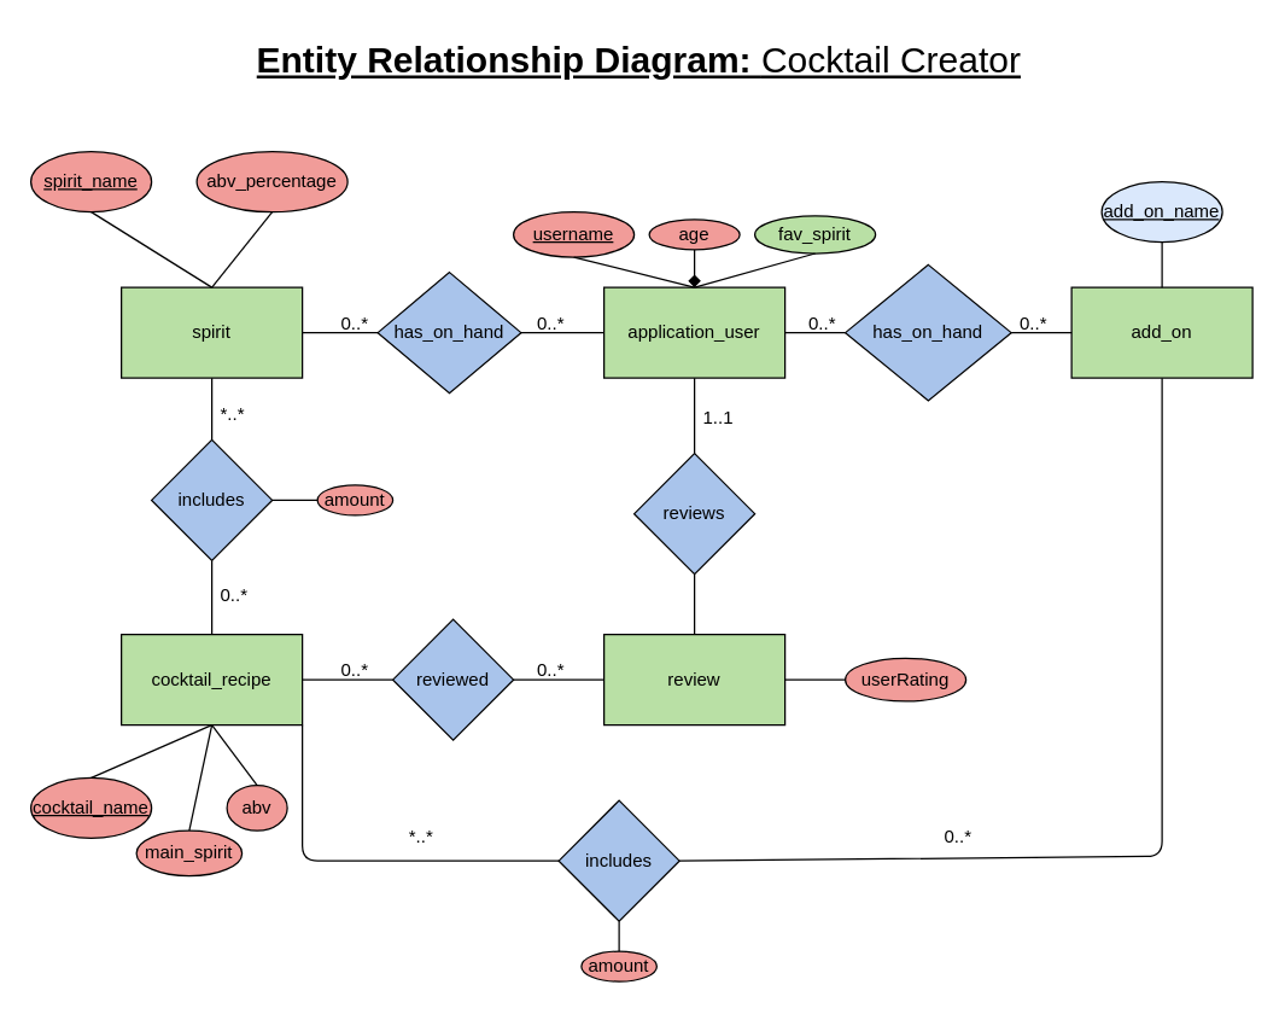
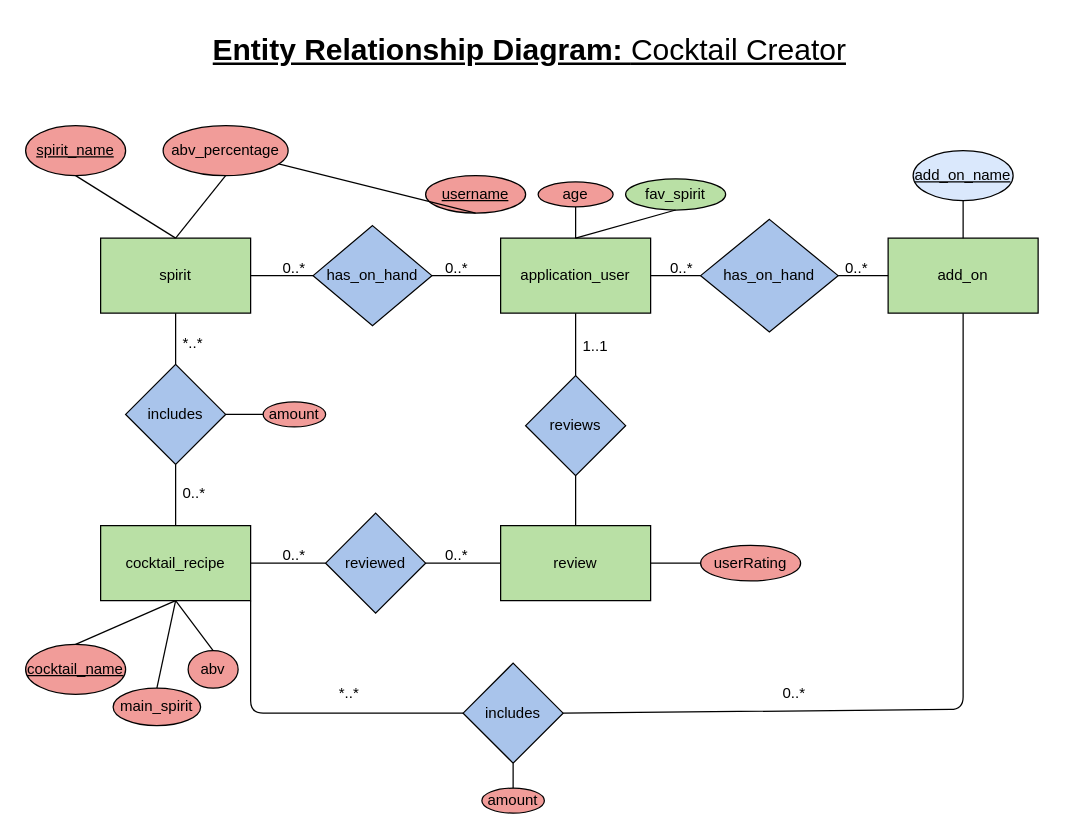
  <mxCell id="0" />
  <mxCell id="1" parent="0" />
  <mxCell id="2" value="spirit" style="rounded=0;whiteSpace=wrap;html=1;fillColor=#B9E0A5;" parent="1" vertex="1"><mxGeometry x="80" y="190" width="120" height="60" as="geometry" /></mxCell>
  <mxCell id="3" value="&lt;u&gt;spirit_name&lt;/u&gt;" style="ellipse;whiteSpace=wrap;html=1;fillColor=#F19C99;" parent="1" vertex="1"><mxGeometry x="20" y="100" width="80" height="40" as="geometry" /></mxCell>
  <mxCell id="4" value="abv_percentage" style="ellipse;whiteSpace=wrap;html=1;fillColor=#F19C99;" parent="1" vertex="1"><mxGeometry x="130" y="100" width="100" height="40" as="geometry" /></mxCell>
  <mxCell id="5" value="" style="endArrow=none;html=1;exitX=0.5;exitY=1;exitDx=0;exitDy=0;entryX=0.5;entryY=0;entryDx=0;entryDy=0;" parent="1" source="4" target="2" edge="1"><mxGeometry width="50" height="50" relative="1" as="geometry"><mxPoint x="180" y="320" as="sourcePoint" /><mxPoint x="230" y="270" as="targetPoint" /></mxGeometry></mxCell>
  <mxCell id="6" value="" style="endArrow=none;html=1;exitX=0.5;exitY=1;exitDx=0;exitDy=0;entryX=0.5;entryY=0;entryDx=0;entryDy=0;" parent="1" source="3" target="2" edge="1"><mxGeometry width="50" height="50" relative="1" as="geometry"><mxPoint x="180" y="320" as="sourcePoint" /><mxPoint x="230" y="270" as="targetPoint" /></mxGeometry></mxCell>
  <mxCell id="7" value="add_on" style="rounded=0;whiteSpace=wrap;html=1;fillColor=#B9E0A5;" parent="1" vertex="1"><mxGeometry x="710" y="190" width="120" height="60" as="geometry" /></mxCell>
  <mxCell id="8" value="&lt;u&gt;add_on_name&lt;/u&gt;" style="ellipse;whiteSpace=wrap;html=1;fillColor=#dae8fc;" parent="1" vertex="1"><mxGeometry x="730" y="120" width="80" height="40" as="geometry" /></mxCell>
  <mxCell id="9" value="" style="endArrow=none;html=1;exitX=0.5;exitY=1;exitDx=0;exitDy=0;entryX=0.5;entryY=0;entryDx=0;entryDy=0;" parent="1" source="8" target="7" edge="1"><mxGeometry width="50" height="50" relative="1" as="geometry"><mxPoint x="810" y="320" as="sourcePoint" /><mxPoint x="860" y="270" as="targetPoint" /></mxGeometry></mxCell>
  <mxCell id="10" value="application_user" style="rounded=0;whiteSpace=wrap;html=1;fillColor=#B9E0A5;" parent="1" vertex="1"><mxGeometry x="400" y="190" width="120" height="60" as="geometry" /></mxCell>
  <mxCell id="11" value="&lt;u&gt;username&lt;/u&gt;" style="ellipse;whiteSpace=wrap;html=1;fillColor=#F19C99;" parent="1" vertex="1"><mxGeometry x="340" y="140" width="80" height="30" as="geometry" /></mxCell>
  <mxCell id="12" value="age" style="ellipse;whiteSpace=wrap;html=1;fillColor=#F19C99;" parent="1" vertex="1"><mxGeometry x="430" y="145" width="60" height="20" as="geometry" /></mxCell>
- <mxCell id="13" value="" style="endArrow=diamond;html=1;exitX=0.5;exitY=1;exitDx=0;exitDy=0;entryX=0.5;entryY=0;entryDx=0;entryDy=0;" parent="1" source="12" target="10" edge="1"><mxGeometry width="50" height="50" relative="1" as="geometry"><mxPoint x="500" y="320" as="sourcePoint" /><mxPoint x="550" y="270" as="targetPoint" /></mxGeometry></mxCell>
- <mxCell id="14" value="" style="endArrow=none;html=1;exitX=0.5;exitY=1;exitDx=0;exitDy=0;entryX=0.5;entryY=0;entryDx=0;entryDy=0;" parent="1" source="11" target="10" edge="1"><mxGeometry width="50" height="50" relative="1" as="geometry"><mxPoint x="500" y="320" as="sourcePoint" /><mxPoint x="550" y="270" as="targetPoint" /></mxGeometry></mxCell>
+ <mxCell id="13" value="" style="endArrow=none;html=1;exitX=0.5;exitY=1;exitDx=0;exitDy=0;entryX=0.5;entryY=0;entryDx=0;entryDy=0;" parent="1" source="12" target="10" edge="1"><mxGeometry width="50" height="50" relative="1" as="geometry"><mxPoint x="500" y="320" as="sourcePoint" /><mxPoint x="550" y="270" as="targetPoint" /></mxGeometry></mxCell>
+ <mxCell id="14" value="" style="endArrow=none;html=1;exitX=0.5;exitY=1;exitDx=0;exitDy=0;" parent="1" source="11" target="4" edge="1"><mxGeometry width="50" height="50" relative="1" as="geometry"><mxPoint x="500" y="320" as="sourcePoint" /><mxPoint x="550" y="270" as="targetPoint" /></mxGeometry></mxCell>
  <mxCell id="15" value="fav_spirit" style="ellipse;whiteSpace=wrap;html=1;fillColor=#b9e0a5;" parent="1" vertex="1"><mxGeometry x="500" y="142.5" width="80" height="25" as="geometry" /></mxCell>
  <mxCell id="16" value="" style="endArrow=none;html=1;exitX=0.5;exitY=1;exitDx=0;exitDy=0;entryX=0.5;entryY=0;entryDx=0;entryDy=0;" parent="1" source="15" target="10" edge="1"><mxGeometry width="50" height="50" relative="1" as="geometry"><mxPoint x="480" y="200" as="sourcePoint" /><mxPoint x="520" y="80" as="targetPoint" /></mxGeometry></mxCell>
  <mxCell id="17" value="has_on_hand" style="rhombus;whiteSpace=wrap;html=1;fillColor=#A9C4EB;" parent="1" vertex="1"><mxGeometry x="250" y="180" width="95" height="80" as="geometry" /></mxCell>
  <mxCell id="18" value="" style="endArrow=none;html=1;exitX=1;exitY=0.5;exitDx=0;exitDy=0;entryX=0;entryY=0.5;entryDx=0;entryDy=0;" parent="1" source="2" target="17" edge="1"><mxGeometry width="50" height="50" relative="1" as="geometry"><mxPoint x="220" y="310" as="sourcePoint" /><mxPoint x="270" y="260" as="targetPoint" /></mxGeometry></mxCell>
  <mxCell id="19" value="" style="endArrow=none;html=1;exitX=1;exitY=0.5;exitDx=0;exitDy=0;entryX=0;entryY=0.5;entryDx=0;entryDy=0;" parent="1" source="17" target="10" edge="1"><mxGeometry width="50" height="50" relative="1" as="geometry"><mxPoint x="220" y="310" as="sourcePoint" /><mxPoint x="270" y="260" as="targetPoint" /></mxGeometry></mxCell>
  <mxCell id="20" value="0..*" style="text;strokeColor=none;fillColor=none;align=left;verticalAlign=top;spacingLeft=4;spacingRight=4;overflow=hidden;rotatable=0;points=[[0,0.5],[1,0.5]];portConstraint=eastwest;" parent="1" vertex="1"><mxGeometry x="220" y="200" width="30" height="26" as="geometry" /></mxCell>
  <mxCell id="21" value="0..*" style="text;strokeColor=none;fillColor=none;align=left;verticalAlign=top;spacingLeft=4;spacingRight=4;overflow=hidden;rotatable=0;points=[[0,0.5],[1,0.5]];portConstraint=eastwest;" parent="1" vertex="1"><mxGeometry x="350" y="200" width="30" height="26" as="geometry" /></mxCell>
  <mxCell id="22" value="has_on_hand" style="rhombus;whiteSpace=wrap;html=1;fillColor=#A9C4EB;" parent="1" vertex="1"><mxGeometry x="560" y="175" width="110" height="90" as="geometry" /></mxCell>
  <mxCell id="23" value="" style="endArrow=none;html=1;exitX=1;exitY=0.5;exitDx=0;exitDy=0;entryX=0;entryY=0.5;entryDx=0;entryDy=0;" parent="1" source="10" target="22" edge="1"><mxGeometry width="50" height="50" relative="1" as="geometry"><mxPoint x="510" y="220" as="sourcePoint" /><mxPoint x="580" y="260" as="targetPoint" /></mxGeometry></mxCell>
  <mxCell id="24" value="" style="endArrow=none;html=1;exitX=1;exitY=0.5;exitDx=0;exitDy=0;" parent="1" source="22" target="7" edge="1"><mxGeometry width="50" height="50" relative="1" as="geometry"><mxPoint x="530" y="310" as="sourcePoint" /><mxPoint x="710" y="220" as="targetPoint" /></mxGeometry></mxCell>
  <mxCell id="25" value="0..*" style="text;strokeColor=none;fillColor=none;align=left;verticalAlign=top;spacingLeft=4;spacingRight=4;overflow=hidden;rotatable=0;points=[[0,0.5],[1,0.5]];portConstraint=eastwest;" parent="1" vertex="1"><mxGeometry x="530" y="200" width="30" height="26" as="geometry" /></mxCell>
  <mxCell id="26" value="0..*" style="text;strokeColor=none;fillColor=none;align=left;verticalAlign=top;spacingLeft=4;spacingRight=4;overflow=hidden;rotatable=0;points=[[0,0.5],[1,0.5]];portConstraint=eastwest;" parent="1" vertex="1"><mxGeometry x="670" y="200" width="30" height="26" as="geometry" /></mxCell>
  <mxCell id="27" value="includes" style="rhombus;whiteSpace=wrap;html=1;fillColor=#A9C4EB;" parent="1" vertex="1"><mxGeometry x="100" y="291" width="80" height="80" as="geometry" /></mxCell>
  <mxCell id="28" value="cocktail_recipe" style="rounded=0;whiteSpace=wrap;html=1;fillColor=#B9E0A5;" parent="1" vertex="1"><mxGeometry x="80" y="420" width="120" height="60" as="geometry" /></mxCell>
  <mxCell id="29" value="" style="endArrow=none;html=1;exitX=0.5;exitY=0;exitDx=0;exitDy=0;entryX=0.5;entryY=1;entryDx=0;entryDy=0;" parent="1" source="28" target="27" edge="1"><mxGeometry width="50" height="50" relative="1" as="geometry"><mxPoint x="540" y="410" as="sourcePoint" /><mxPoint x="590" y="360" as="targetPoint" /></mxGeometry></mxCell>
  <mxCell id="30" value="" style="endArrow=none;html=1;exitX=0.5;exitY=0;exitDx=0;exitDy=0;entryX=0.5;entryY=1;entryDx=0;entryDy=0;" parent="1" source="27" target="2" edge="1"><mxGeometry width="50" height="50" relative="1" as="geometry"><mxPoint x="540" y="410" as="sourcePoint" /><mxPoint x="590" y="360" as="targetPoint" /></mxGeometry></mxCell>
  <mxCell id="31" value="*..*" style="text;strokeColor=none;fillColor=none;align=left;verticalAlign=top;spacingLeft=4;spacingRight=4;overflow=hidden;rotatable=0;points=[[0,0.5],[1,0.5]];portConstraint=eastwest;" parent="1" vertex="1"><mxGeometry x="140" y="260" width="30" height="26" as="geometry" /></mxCell>
  <mxCell id="32" value="0..*" style="text;strokeColor=none;fillColor=none;align=left;verticalAlign=top;spacingLeft=4;spacingRight=4;overflow=hidden;rotatable=0;points=[[0,0.5],[1,0.5]];portConstraint=eastwest;" parent="1" vertex="1"><mxGeometry x="140" y="380" width="30" height="26" as="geometry" /></mxCell>
  <mxCell id="33" value="&lt;u&gt;cocktail_name&lt;/u&gt;" style="ellipse;whiteSpace=wrap;html=1;fillColor=#F19C99;" parent="1" vertex="1"><mxGeometry x="20" y="515" width="80" height="40" as="geometry" /></mxCell>
  <mxCell id="34" value="abv" style="ellipse;whiteSpace=wrap;html=1;fillColor=#F19C99;" parent="1" vertex="1"><mxGeometry x="150" y="520" width="40" height="30" as="geometry" /></mxCell>
  <mxCell id="35" value="" style="endArrow=none;html=1;exitX=0.5;exitY=0;exitDx=0;exitDy=0;" parent="1" source="34" edge="1"><mxGeometry width="50" height="50" relative="1" as="geometry"><mxPoint x="190" y="740" as="sourcePoint" /><mxPoint x="140" y="480" as="targetPoint" /></mxGeometry></mxCell>
  <mxCell id="36" value="" style="endArrow=none;html=1;exitX=0.5;exitY=0;exitDx=0;exitDy=0;entryX=0.5;entryY=1;entryDx=0;entryDy=0;" parent="1" source="33" target="28" edge="1"><mxGeometry width="50" height="50" relative="1" as="geometry"><mxPoint x="190" y="740" as="sourcePoint" /><mxPoint x="150" y="610" as="targetPoint" /></mxGeometry></mxCell>
  <mxCell id="37" value="reviews" style="rhombus;whiteSpace=wrap;html=1;fillColor=#A9C4EB;" parent="1" vertex="1"><mxGeometry x="420" y="300" width="80" height="80" as="geometry" /></mxCell>
  <mxCell id="38" value="review" style="rounded=0;whiteSpace=wrap;html=1;fillColor=#B9E0A5;" parent="1" vertex="1"><mxGeometry x="400" y="420" width="120" height="60" as="geometry" /></mxCell>
  <mxCell id="39" value="" style="endArrow=none;html=1;exitX=0.5;exitY=0;exitDx=0;exitDy=0;entryX=0.5;entryY=1;entryDx=0;entryDy=0;" parent="1" source="37" target="10" edge="1"><mxGeometry width="50" height="50" relative="1" as="geometry"><mxPoint x="460" y="293.5" as="sourcePoint" /><mxPoint x="670" y="440" as="targetPoint" /></mxGeometry></mxCell>
  <mxCell id="40" value="1..1" style="text;strokeColor=none;fillColor=none;align=left;verticalAlign=top;spacingLeft=4;spacingRight=4;overflow=hidden;rotatable=0;points=[[0,0.5],[1,0.5]];portConstraint=eastwest;" parent="1" vertex="1"><mxGeometry x="460" y="262.5" width="30" height="26" as="geometry" /></mxCell>
  <mxCell id="41" value="" style="endArrow=none;html=1;exitX=0.5;exitY=0;exitDx=0;exitDy=0;" parent="1" source="38" target="37" edge="1"><mxGeometry width="50" height="50" relative="1" as="geometry"><mxPoint x="610" y="430" as="sourcePoint" /><mxPoint x="610" y="380" as="targetPoint" /></mxGeometry></mxCell>
  <mxCell id="42" value="reviewed" style="rhombus;whiteSpace=wrap;html=1;fillColor=#A9C4EB;" parent="1" vertex="1"><mxGeometry x="260" y="410" width="80" height="80" as="geometry" /></mxCell>
  <mxCell id="43" value="" style="endArrow=none;html=1;exitX=1;exitY=0.5;exitDx=0;exitDy=0;entryX=0;entryY=0.5;entryDx=0;entryDy=0;" parent="1" source="28" target="42" edge="1"><mxGeometry width="50" height="50" relative="1" as="geometry"><mxPoint x="220" y="500" as="sourcePoint" /><mxPoint x="340" y="700" as="targetPoint" /></mxGeometry></mxCell>
  <mxCell id="44" value="" style="endArrow=none;html=1;exitX=1;exitY=0.5;exitDx=0;exitDy=0;entryX=0;entryY=0.5;entryDx=0;entryDy=0;" parent="1" source="42" target="38" edge="1"><mxGeometry width="50" height="50" relative="1" as="geometry"><mxPoint x="290" y="750" as="sourcePoint" /><mxPoint x="420" y="510" as="targetPoint" /></mxGeometry></mxCell>
  <mxCell id="45" value="0..*" style="text;strokeColor=none;fillColor=none;align=left;verticalAlign=top;spacingLeft=4;spacingRight=4;overflow=hidden;rotatable=0;points=[[0,0.5],[1,0.5]];portConstraint=eastwest;" parent="1" vertex="1"><mxGeometry x="220" y="430" width="30" height="26" as="geometry" /></mxCell>
  <mxCell id="46" value="0..*" style="text;strokeColor=none;fillColor=none;align=left;verticalAlign=top;spacingLeft=4;spacingRight=4;overflow=hidden;rotatable=0;points=[[0,0.5],[1,0.5]];portConstraint=eastwest;" parent="1" vertex="1"><mxGeometry x="350" y="430" width="30" height="26" as="geometry" /></mxCell>
  <mxCell id="47" value="amount" style="ellipse;whiteSpace=wrap;html=1;fillColor=#F19C99;" parent="1" vertex="1"><mxGeometry x="210" y="321" width="50" height="20" as="geometry" /></mxCell>
  <mxCell id="48" value="" style="endArrow=none;html=1;exitX=0;exitY=0.5;exitDx=0;exitDy=0;entryX=1;entryY=0.5;entryDx=0;entryDy=0;" parent="1" source="47" target="27" edge="1"><mxGeometry width="50" height="50" relative="1" as="geometry"><mxPoint x="280" y="520" as="sourcePoint" /><mxPoint x="240" y="390" as="targetPoint" /></mxGeometry></mxCell>
  <mxCell id="49" value="includes" style="rhombus;whiteSpace=wrap;html=1;fillColor=#A9C4EB;" parent="1" vertex="1"><mxGeometry x="370" y="530" width="80" height="80" as="geometry" /></mxCell>
  <mxCell id="50" value="" style="endArrow=none;html=1;exitX=1;exitY=1;exitDx=0;exitDy=0;entryX=0;entryY=0.5;entryDx=0;entryDy=0;" parent="1" source="28" target="49" edge="1"><mxGeometry width="50" height="50" relative="1" as="geometry"><mxPoint x="610" y="626" as="sourcePoint" /><mxPoint x="1060" y="566" as="targetPoint" /><Array as="points"><mxPoint x="200" y="570" /></Array></mxGeometry></mxCell>
  <mxCell id="51" value="" style="endArrow=none;html=1;exitX=1;exitY=0.5;exitDx=0;exitDy=0;entryX=0.5;entryY=1;entryDx=0;entryDy=0;" parent="1" source="49" target="7" edge="1"><mxGeometry width="50" height="50" relative="1" as="geometry"><mxPoint x="1010" y="616" as="sourcePoint" /><mxPoint x="610" y="456" as="targetPoint" /><Array as="points"><mxPoint x="770" y="567" /></Array></mxGeometry></mxCell>
  <mxCell id="52" value="amount" style="ellipse;whiteSpace=wrap;html=1;fillColor=#F19C99;" parent="1" vertex="1"><mxGeometry x="385" y="630" width="50" height="20" as="geometry" /></mxCell>
  <mxCell id="53" value="" style="endArrow=none;html=1;exitX=0.5;exitY=0;exitDx=0;exitDy=0;entryX=0.5;entryY=1;entryDx=0;entryDy=0;" parent="1" source="52" target="49" edge="1"><mxGeometry width="50" height="50" relative="1" as="geometry"><mxPoint x="750" y="726" as="sourcePoint" /><mxPoint x="710" y="596" as="targetPoint" /></mxGeometry></mxCell>
  <mxCell id="54" value="0..*" style="text;strokeColor=none;fillColor=none;align=left;verticalAlign=top;spacingLeft=4;spacingRight=4;overflow=hidden;rotatable=0;points=[[0,0.5],[1,0.5]];portConstraint=eastwest;" parent="1" vertex="1"><mxGeometry x="620" y="540" width="30" height="26" as="geometry" /></mxCell>
  <mxCell id="55" value="*..*" style="text;strokeColor=none;fillColor=none;align=left;verticalAlign=top;spacingLeft=4;spacingRight=4;overflow=hidden;rotatable=0;points=[[0,0.5],[1,0.5]];portConstraint=eastwest;" parent="1" vertex="1"><mxGeometry x="265" y="540" width="30" height="26" as="geometry" /></mxCell>
  <mxCell id="56" value="userRating" style="ellipse;whiteSpace=wrap;html=1;fillColor=#F19C99;" parent="1" vertex="1"><mxGeometry x="560" y="435.75" width="80" height="28.5" as="geometry" /></mxCell>
  <mxCell id="57" value="" style="endArrow=none;html=1;exitX=1;exitY=0.5;exitDx=0;exitDy=0;entryX=0;entryY=0.5;entryDx=0;entryDy=0;" parent="1" source="38" target="56" edge="1"><mxGeometry width="50" height="50" relative="1" as="geometry"><mxPoint x="450" y="400" as="sourcePoint" /><mxPoint x="500" y="350" as="targetPoint" /></mxGeometry></mxCell>
  <mxCell id="58" value="main_spirit" style="ellipse;whiteSpace=wrap;html=1;fillColor=#F19C99;" vertex="1" parent="1"><mxGeometry x="90" y="550" width="70" height="30" as="geometry" /></mxCell>
  <mxCell id="59" value="" style="endArrow=none;html=1;exitX=0.5;exitY=1;exitDx=0;exitDy=0;entryX=0.5;entryY=0;entryDx=0;entryDy=0;" edge="1" parent="1" source="28" target="58"><mxGeometry width="50" height="50" relative="1" as="geometry"><mxPoint x="180" y="620" as="sourcePoint" /><mxPoint x="150" y="580" as="targetPoint" /></mxGeometry></mxCell>
  <mxCell id="60" value="&lt;h1&gt;&lt;u&gt;Entity Relationship Diagram: &lt;span style=&quot;font-weight: normal&quot;&gt;Cocktail Creator&lt;/span&gt;&lt;/u&gt;&lt;br&gt;&lt;/h1&gt;" style="text;html=1;strokeColor=none;fillColor=none;spacing=5;spacingTop=-20;whiteSpace=wrap;overflow=hidden;rounded=0;" vertex="1" parent="1"><mxGeometry x="165" y="20" width="520" height="50" as="geometry" /></mxCell>
